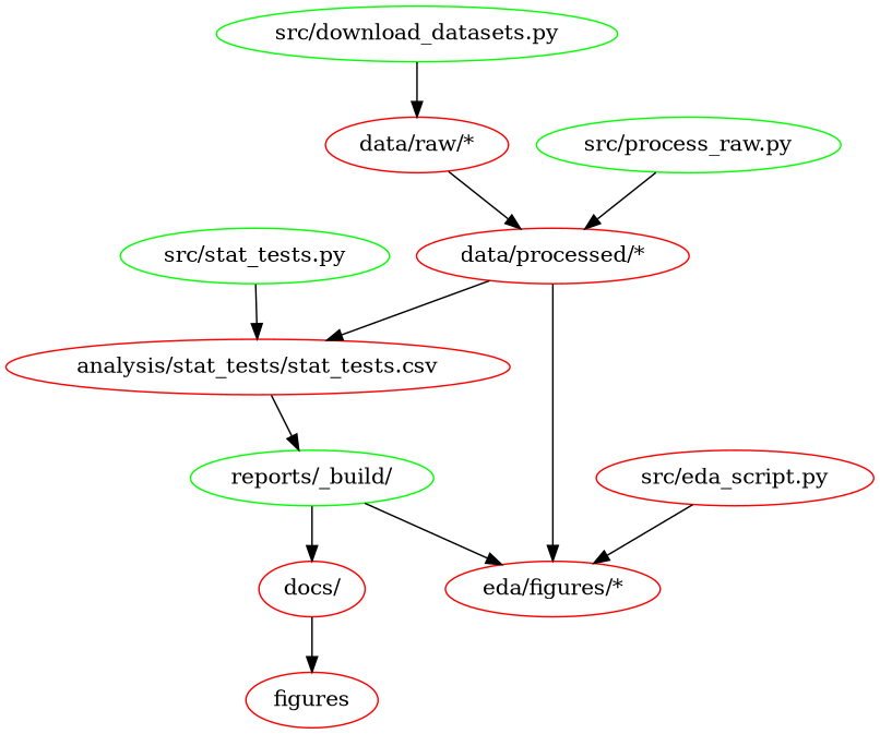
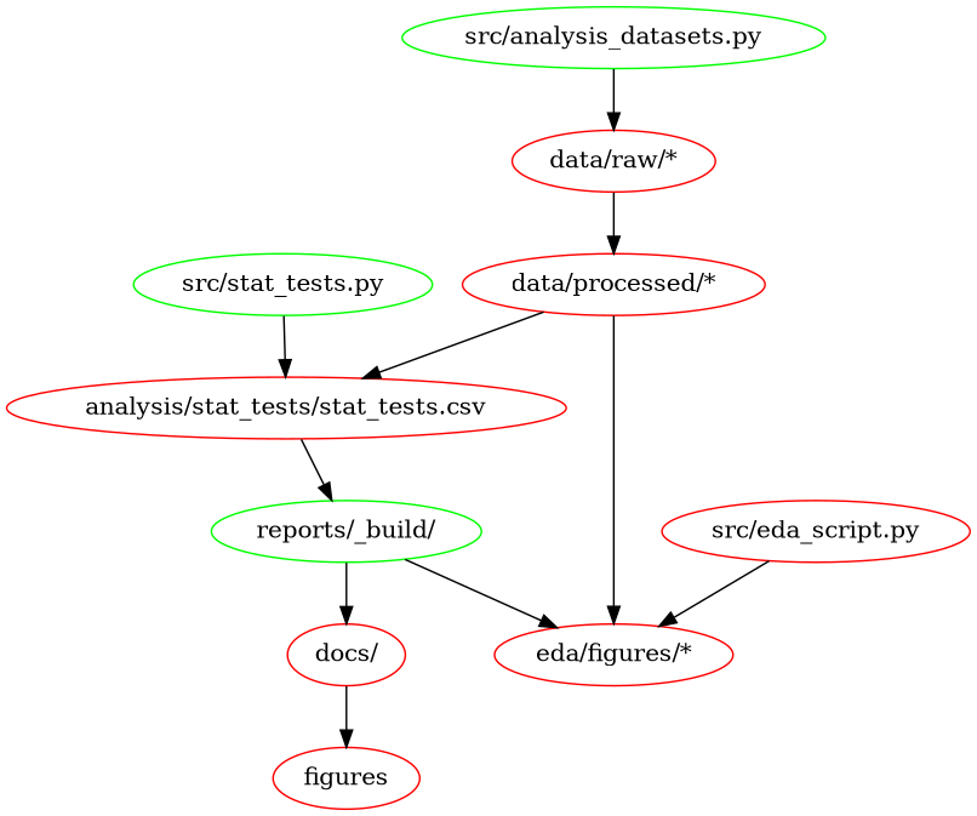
  digraph {
    node [color=red]
    n1 [label=figures]
    n2 [label="analysis/stat_tests/stat_tests.csv"]
    n3 [color=green label="reports/_build/"]
    n4 [label="eda/figures/*"]
    n5 [label="docs/"]
    n6 [label="data/processed/*"]
    n7 [label="data/raw/*"]
-   n8 [color=green label="src/download_datasets.py"]
+   n8 [color=green label="src/analysis_datasets.py"]
    n9 [label="src/eda_script.py"]
-   n10 [color=green label="src/process_raw.py"]
    n11 [color=green label="src/stat_tests.py"]
    n2 -> n3
    n3 -> n4
    n3 -> n5
    n5 -> n1
    n6 -> n2
    n6 -> n4
    n7 -> n6
    n8 -> n7
    n9 -> n4
-   n10 -> n6
    n11 -> n2
  }
